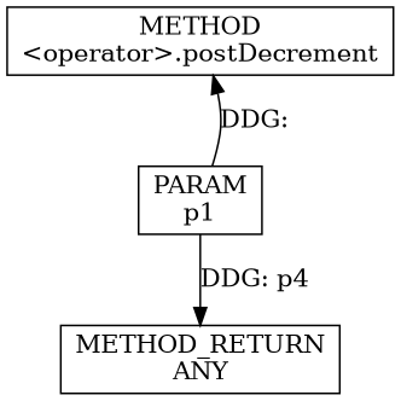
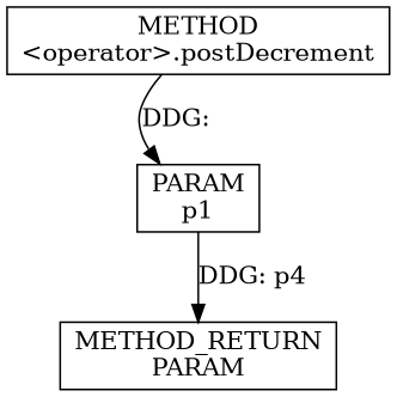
  digraph {
    node [shape=rect]
    n1 [label=<METHOD<BR/>&lt;operator&gt;.postDecrement>]
    n2 [label=<PARAM<BR/>p1>]
-   n3 [label=<METHOD_RETURN<BR/>ANY>]
-   n2 -> n1 [label="DDG: "]
+   n3 [label=<METHOD_RETURN<BR/>PARAM>]
+   n1 -> n2 [label="DDG: "]
    n2 -> n3 [label="DDG: p4"]
  }
